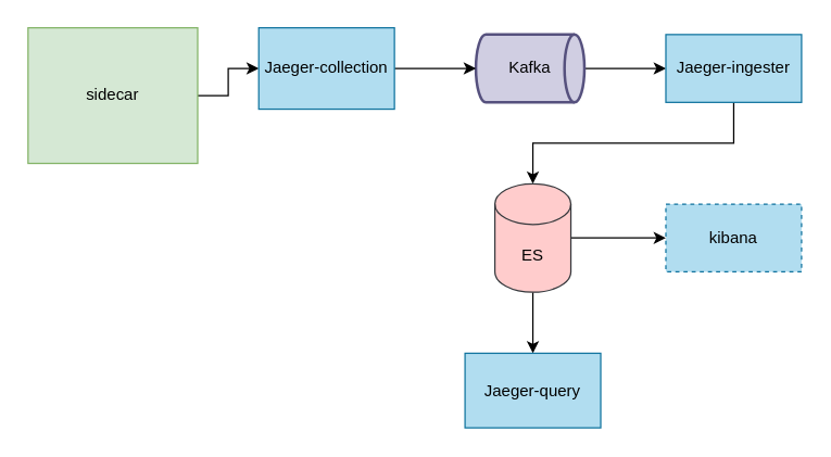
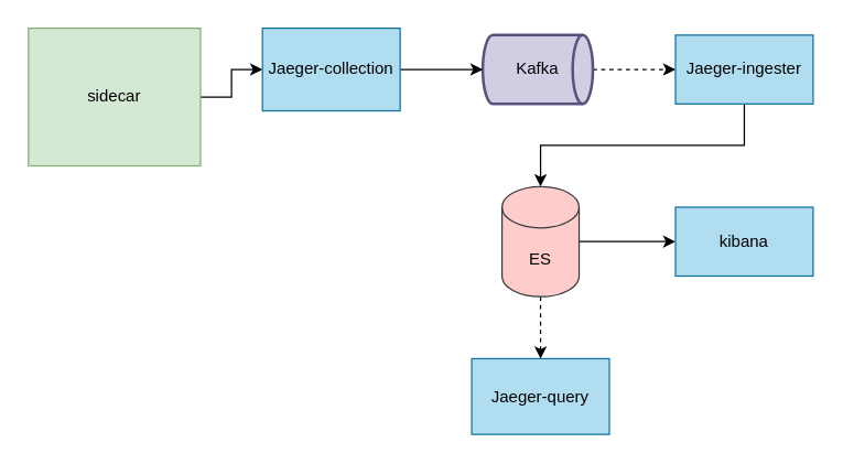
  <mxCell id="0" />
  <mxCell id="1" parent="0" />
- <mxCell id="2" style="edgeStyle=orthogonalEdgeStyle;rounded=0;orthogonalLoop=1;jettySize=auto;html=1;exitX=1;exitY=0.5;exitDx=0;exitDy=0;exitPerimeter=0;entryX=0;entryY=0.5;entryDx=0;entryDy=0;" edge="1" parent="1" source="3" target="9"><mxGeometry relative="1" as="geometry" /></mxCell>
+ <mxCell id="2" style="edgeStyle=orthogonalEdgeStyle;rounded=0;orthogonalLoop=1;jettySize=auto;html=1;exitX=1;exitY=0.5;exitDx=0;exitDy=0;exitPerimeter=0;entryX=0;entryY=0.5;entryDx=0;entryDy=0;dashed=1;" edge="1" parent="1" source="3" target="9"><mxGeometry relative="1" as="geometry" /></mxCell>
  <mxCell id="3" value="Kafka" style="strokeWidth=2;html=1;shape=mxgraph.flowchart.direct_data;whiteSpace=wrap;fillColor=#d0cee2;strokeColor=#56517e;" vertex="1" parent="1"><mxGeometry x="350" y="25" width="80" height="50" as="geometry" /></mxCell>
  <mxCell id="4" style="edgeStyle=orthogonalEdgeStyle;rounded=0;orthogonalLoop=1;jettySize=auto;html=1;exitX=1;exitY=0.5;exitDx=0;exitDy=0;entryX=0;entryY=0.5;entryDx=0;entryDy=0;" edge="1" parent="1" source="5" target="7"><mxGeometry relative="1" as="geometry" /></mxCell>
  <mxCell id="5" value="sidecar" style="rounded=0;whiteSpace=wrap;html=1;fillColor=#d5e8d4;strokeColor=#82b366;" vertex="1" parent="1"><mxGeometry x="20" y="20" width="125" height="100" as="geometry" /></mxCell>
  <mxCell id="6" style="edgeStyle=orthogonalEdgeStyle;rounded=0;orthogonalLoop=1;jettySize=auto;html=1;exitX=1;exitY=0.5;exitDx=0;exitDy=0;entryX=0;entryY=0.5;entryDx=0;entryDy=0;entryPerimeter=0;" edge="1" parent="1" source="7" target="3"><mxGeometry relative="1" as="geometry" /></mxCell>
  <mxCell id="7" value="Jaeger-collection" style="rounded=0;whiteSpace=wrap;html=1;fillColor=#b1ddf0;strokeColor=#10739e;" vertex="1" parent="1"><mxGeometry x="190" y="20" width="100" height="60" as="geometry" /></mxCell>
  <mxCell id="8" style="edgeStyle=orthogonalEdgeStyle;rounded=0;orthogonalLoop=1;jettySize=auto;html=1;exitX=0.5;exitY=1;exitDx=0;exitDy=0;" edge="1" parent="1" source="9" target="12"><mxGeometry relative="1" as="geometry" /></mxCell>
  <mxCell id="9" value="Jaeger-ingester" style="rounded=0;whiteSpace=wrap;html=1;fillColor=#b1ddf0;strokeColor=#10739e;" vertex="1" parent="1"><mxGeometry x="490" y="25" width="100" height="50" as="geometry" /></mxCell>
  <mxCell id="10" style="edgeStyle=orthogonalEdgeStyle;rounded=0;orthogonalLoop=1;jettySize=auto;html=1;exitX=1;exitY=0.5;exitDx=0;exitDy=0;exitPerimeter=0;entryX=0;entryY=0.5;entryDx=0;entryDy=0;" edge="1" parent="1" source="12" target="13"><mxGeometry relative="1" as="geometry" /></mxCell>
- <mxCell id="11" style="edgeStyle=orthogonalEdgeStyle;rounded=0;orthogonalLoop=1;jettySize=auto;html=1;exitX=0.5;exitY=1;exitDx=0;exitDy=0;exitPerimeter=0;entryX=0.5;entryY=0;entryDx=0;entryDy=0;" edge="1" parent="1" source="12" target="14"><mxGeometry relative="1" as="geometry" /></mxCell>
+ <mxCell id="11" style="edgeStyle=orthogonalEdgeStyle;rounded=0;orthogonalLoop=1;jettySize=auto;html=1;exitX=0.5;exitY=1;exitDx=0;exitDy=0;exitPerimeter=0;entryX=0.5;entryY=0;entryDx=0;entryDy=0;dashed=1;" edge="1" parent="1" source="12" target="14"><mxGeometry relative="1" as="geometry" /></mxCell>
  <mxCell id="12" value="ES" style="shape=cylinder3;whiteSpace=wrap;html=1;boundedLbl=1;backgroundOutline=1;size=15;fillColor=#ffcccc;strokeColor=#36393d;" vertex="1" parent="1"><mxGeometry x="364" y="135" width="56" height="80" as="geometry" /></mxCell>
- <mxCell id="13" value="kibana" style="rounded=0;whiteSpace=wrap;html=1;fillColor=#b1ddf0;strokeColor=#10739e;dashed=1;" vertex="1" parent="1"><mxGeometry x="490" y="150" width="100" height="50" as="geometry" /></mxCell>
+ <mxCell id="13" value="kibana" style="rounded=0;whiteSpace=wrap;html=1;fillColor=#b1ddf0;strokeColor=#10739e;" vertex="1" parent="1"><mxGeometry x="490" y="150" width="100" height="50" as="geometry" /></mxCell>
  <mxCell id="14" value="Jaeger-query" style="rounded=0;whiteSpace=wrap;html=1;fillColor=#b1ddf0;strokeColor=#10739e;" vertex="1" parent="1"><mxGeometry x="342" y="260" width="100" height="55" as="geometry" /></mxCell>
